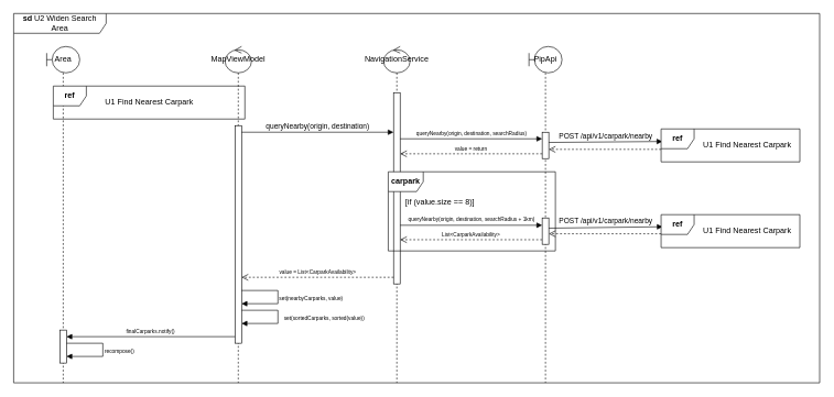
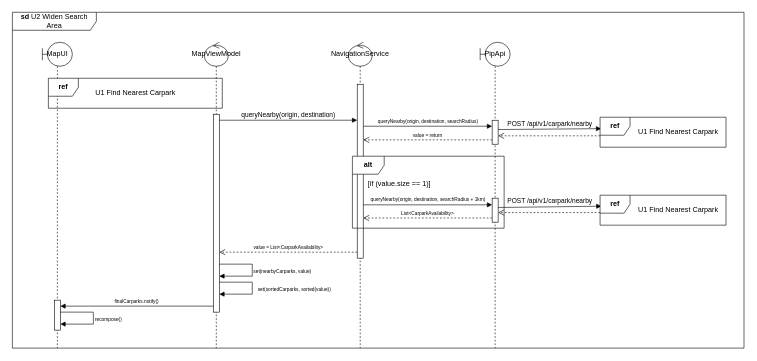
  <mxCell id="0" />
  <mxCell id="1" parent="0" />
  <mxCell id="2" value="NavigationService" style="shape=umlLifeline;perimeter=lifelinePerimeter;whiteSpace=wrap;html=1;container=1;dropTarget=0;collapsible=0;recursiveResize=0;outlineConnect=0;portConstraint=eastwest;newEdgeStyle={&quot;curved&quot;:0,&quot;rounded&quot;:0};participant=umlControl;" vertex="1" parent="1"><mxGeometry x="580" y="70" width="40" height="510" as="geometry" /></mxCell>
  <mxCell id="3" value="" style="html=1;points=[[0,0,0,0,5],[0,1,0,0,-5],[1,0,0,0,5],[1,1,0,0,-5]];perimeter=orthogonalPerimeter;outlineConnect=0;targetShapes=umlLifeline;portConstraint=eastwest;newEdgeStyle={&quot;curved&quot;:0,&quot;rounded&quot;:0};" vertex="1" parent="2"><mxGeometry x="15" y="70" width="10" height="290" as="geometry" /></mxCell>
  <mxCell id="4" value="MapViewModel" style="shape=umlLifeline;perimeter=lifelinePerimeter;whiteSpace=wrap;html=1;container=1;dropTarget=0;collapsible=0;recursiveResize=0;outlineConnect=0;portConstraint=eastwest;newEdgeStyle={&quot;curved&quot;:0,&quot;rounded&quot;:0};participant=umlControl;" vertex="1" parent="1"><mxGeometry x="340" y="70" width="40" height="510" as="geometry" /></mxCell>
  <mxCell id="5" value="" style="html=1;points=[[0,0,0,0,5],[0,1,0,0,-5],[1,0,0,0,5],[1,1,0,0,-5]];perimeter=orthogonalPerimeter;outlineConnect=0;targetShapes=umlLifeline;portConstraint=eastwest;newEdgeStyle={&quot;curved&quot;:0,&quot;rounded&quot;:0};" vertex="1" parent="4"><mxGeometry x="15" y="120" width="10" height="330" as="geometry" /></mxCell>
  <mxCell id="6" value="&lt;font style=&quot;font-size: 11px;&quot;&gt;queryNearby(origin, destination)&lt;/font&gt;" style="html=1;verticalAlign=bottom;endArrow=block;curved=0;rounded=0;fontSize=11;" edge="1" parent="1"><mxGeometry width="80" relative="1" as="geometry"><mxPoint x="365" y="200" as="sourcePoint" /><mxPoint x="595" y="200" as="targetPoint" /><Array as="points" /></mxGeometry></mxCell>
  <mxCell id="7" value="PipApi" style="shape=umlLifeline;perimeter=lifelinePerimeter;whiteSpace=wrap;html=1;container=1;dropTarget=0;collapsible=0;recursiveResize=0;outlineConnect=0;portConstraint=eastwest;newEdgeStyle={&quot;curved&quot;:0,&quot;rounded&quot;:0};participant=umlBoundary;" vertex="1" parent="1"><mxGeometry x="800" y="70" width="50" height="510" as="geometry" /></mxCell>
  <mxCell id="8" value="" style="html=1;points=[[0,0,0,0,5],[0,1,0,0,-5],[1,0,0,0,5],[1,1,0,0,-5]];perimeter=orthogonalPerimeter;outlineConnect=0;targetShapes=umlLifeline;portConstraint=eastwest;newEdgeStyle={&quot;curved&quot;:0,&quot;rounded&quot;:0};" vertex="1" parent="7"><mxGeometry x="20" y="130" width="10" height="40" as="geometry" /></mxCell>
  <mxCell id="9" value="&lt;b&gt;sd &lt;/b&gt;U2 Widen Search Area" style="shape=umlFrame;whiteSpace=wrap;html=1;pointerEvents=0;width=140;height=30;" vertex="1" parent="1"><mxGeometry width="1220" height="560" as="geometry" x="20" y="20" /></mxCell>
  <mxCell id="10" value="&lt;font style=&quot;font-size: 8px;&quot;&gt;queryNearby(origin, destination, searchRadius)&lt;/font&gt;" style="html=1;verticalAlign=bottom;endArrow=block;curved=0;rounded=0;" edge="1" parent="1" source="3" target="8"><mxGeometry width="80" relative="1" as="geometry"><mxPoint x="455" y="209.62" as="sourcePoint" /><mxPoint x="600" y="210" as="targetPoint" /><Array as="points"><mxPoint x="740" y="210" /></Array></mxGeometry></mxCell>
  <mxCell id="11" value="&lt;font style=&quot;font-size: 8px;&quot;&gt;value = return&lt;/font&gt;" style="html=1;verticalAlign=bottom;endArrow=open;dashed=1;endSize=8;curved=0;rounded=0;" edge="1" parent="1"><mxGeometry relative="1" as="geometry"><mxPoint x="820" y="232.71" as="sourcePoint" /><mxPoint x="605" y="232.71" as="targetPoint" /></mxGeometry></mxCell>
  <mxCell id="12" value="&lt;font style=&quot;font-size: 8px;&quot;&gt;queryNearby(origin, destination, searchRadius + 1km)&lt;/font&gt;" style="html=1;verticalAlign=bottom;endArrow=block;curved=0;rounded=0;" edge="1" parent="1"><mxGeometry width="80" relative="1" as="geometry"><mxPoint x="605" y="341.07" as="sourcePoint" /><mxPoint x="820" y="341.07" as="targetPoint" /><Array as="points" /></mxGeometry></mxCell>
  <mxCell id="13" value="&lt;font style=&quot;font-size: 8px;&quot;&gt;List&amp;lt;CarparkAvailability&amp;gt;&lt;/font&gt;" style="html=1;verticalAlign=bottom;endArrow=open;dashed=1;endSize=8;curved=0;rounded=0;" edge="1" parent="1"><mxGeometry relative="1" as="geometry"><mxPoint x="820" y="363" as="sourcePoint" /><mxPoint x="605" y="363" as="targetPoint" /></mxGeometry></mxCell>
  <mxCell id="14" value="&lt;font style=&quot;font-size: 8px;&quot;&gt;value = List&amp;lt;CarparkAvailability&amp;gt;&lt;/font&gt;" style="html=1;verticalAlign=bottom;endArrow=open;dashed=1;endSize=8;curved=0;rounded=0;" edge="1" parent="1"><mxGeometry relative="1" as="geometry"><mxPoint x="595" y="420" as="sourcePoint" /><mxPoint x="365" y="420" as="targetPoint" /></mxGeometry></mxCell>
- <mxCell id="15" value="Area" style="shape=umlLifeline;perimeter=lifelinePerimeter;whiteSpace=wrap;html=1;container=1;dropTarget=0;collapsible=0;recursiveResize=0;outlineConnect=0;portConstraint=eastwest;newEdgeStyle={&quot;curved&quot;:0,&quot;rounded&quot;:0};participant=umlBoundary;" vertex="1" parent="1"><mxGeometry x="70" y="70" width="50" height="510" as="geometry" /></mxCell>
+ <mxCell id="15" value="MapUI" style="shape=umlLifeline;perimeter=lifelinePerimeter;whiteSpace=wrap;html=1;container=1;dropTarget=0;collapsible=0;recursiveResize=0;outlineConnect=0;portConstraint=eastwest;newEdgeStyle={&quot;curved&quot;:0,&quot;rounded&quot;:0};participant=umlBoundary;" vertex="1" parent="1"><mxGeometry x="70" y="70" width="50" height="510" as="geometry" /></mxCell>
  <mxCell id="16" value="" style="html=1;points=[[0,0,0,0,5],[0,1,0,0,-5],[1,0,0,0,5],[1,1,0,0,-5]];perimeter=orthogonalPerimeter;outlineConnect=0;targetShapes=umlLifeline;portConstraint=eastwest;newEdgeStyle={&quot;curved&quot;:0,&quot;rounded&quot;:0};" vertex="1" parent="15"><mxGeometry x="20" y="430" width="10" height="50" as="geometry" /></mxCell>
  <mxCell id="17" value="&lt;font style=&quot;font-size: 8px;&quot;&gt;set(nearbyCarparks, value)&lt;/font&gt;" style="html=1;verticalAlign=bottom;endArrow=block;curved=0;rounded=0;" edge="1" parent="1"><mxGeometry x="0.154" y="-50" width="80" relative="1" as="geometry"><mxPoint x="365" y="440" as="sourcePoint" /><mxPoint x="365" y="460" as="targetPoint" /><Array as="points"><mxPoint x="420" y="440" /><mxPoint x="420" y="460" /></Array><mxPoint x="50" y="50" as="offset" /></mxGeometry></mxCell>
  <mxCell id="18" value="&lt;font style=&quot;font-size: 8px;&quot;&gt;set(sortedCarparks, sorted(value))&lt;/font&gt;" style="html=1;verticalAlign=bottom;endArrow=block;curved=0;rounded=0;" edge="1" parent="1"><mxGeometry x="0.154" y="-70" width="80" relative="1" as="geometry"><mxPoint x="365" y="470" as="sourcePoint" /><mxPoint x="365" y="490" as="targetPoint" /><Array as="points"><mxPoint x="420" y="470" /><mxPoint x="420" y="490" /></Array><mxPoint x="70" y="70" as="offset" /></mxGeometry></mxCell>
  <mxCell id="19" value="&lt;font style=&quot;font-size: 8px;&quot;&gt;finalCarparks.notify()&lt;/font&gt;" style="html=1;verticalAlign=bottom;endArrow=block;curved=0;rounded=0;" edge="1" parent="1" source="5"><mxGeometry width="80" relative="1" as="geometry"><mxPoint x="250" y="500" as="sourcePoint" /><mxPoint x="100" y="510" as="targetPoint" /></mxGeometry></mxCell>
  <mxCell id="20" value="&lt;font style=&quot;font-size: 8px;&quot;&gt;recompose()&lt;/font&gt;" style="html=1;verticalAlign=bottom;endArrow=block;curved=0;rounded=0;" edge="1" parent="1"><mxGeometry x="0.154" y="-25" width="80" relative="1" as="geometry"><mxPoint x="100" y="520" as="sourcePoint" /><mxPoint x="100" y="540" as="targetPoint" /><Array as="points"><mxPoint x="155" y="520" /><mxPoint x="155" y="540" /></Array><mxPoint x="25" y="25" as="offset" /></mxGeometry></mxCell>
  <mxCell id="21" value="&lt;b&gt;ref&lt;/b&gt;" style="shape=umlFrame;whiteSpace=wrap;html=1;pointerEvents=0;recursiveResize=0;container=1;collapsible=0;width=50;height=30;" vertex="1" parent="1"><mxGeometry x="80" y="130" width="290" height="50" as="geometry" /></mxCell>
  <mxCell id="22" value="U1 Find Nearest Carpark" style="text;html=1;align=center;verticalAlign=middle;resizable=0;points=[];autosize=1;strokeColor=none;fillColor=none;" vertex="1" parent="21"><mxGeometry x="65" y="10" width="160" height="30" as="geometry" /></mxCell>
- <mxCell id="23" value="&lt;b&gt;carpark&lt;/b&gt;" style="shape=umlFrame;whiteSpace=wrap;html=1;pointerEvents=0;recursiveResize=0;container=1;collapsible=0;width=53;height=30;" vertex="1" parent="1"><mxGeometry x="587" y="260" width="253" height="120" as="geometry" /></mxCell>
- <mxCell id="24" value="[if (value.size == 8)]" style="text;html=1;align=center;verticalAlign=middle;resizable=0;points=[];autosize=1;strokeColor=none;fillColor=none;" vertex="1" parent="23"><mxGeometry x="13" y="32" width="130" height="30" as="geometry" /></mxCell>
+ <mxCell id="23" value="&lt;b&gt;alt&lt;/b&gt;" style="shape=umlFrame;whiteSpace=wrap;html=1;pointerEvents=0;recursiveResize=0;container=1;collapsible=0;width=53;height=30;" vertex="1" parent="1"><mxGeometry x="587" y="260" width="253" height="120" as="geometry" /></mxCell>
+ <mxCell id="24" value="[if (value.size == 1)]" style="text;html=1;align=center;verticalAlign=middle;resizable=0;points=[];autosize=1;strokeColor=none;fillColor=none;" vertex="1" parent="23"><mxGeometry x="13" y="32" width="130" height="30" as="geometry" /></mxCell>
  <mxCell id="25" value="" style="html=1;points=[[0,0,0,0,5],[0,1,0,0,-5],[1,0,0,0,5],[1,1,0,0,-5]];perimeter=orthogonalPerimeter;outlineConnect=0;targetShapes=umlLifeline;portConstraint=eastwest;newEdgeStyle={&quot;curved&quot;:0,&quot;rounded&quot;:0};" vertex="1" parent="23"><mxGeometry x="233" y="70" width="10" height="40" as="geometry" /></mxCell>
  <mxCell id="26" value="POST /api/v1/carpark/nearby" style="html=1;verticalAlign=bottom;endArrow=block;curved=0;rounded=0;entryX=0.009;entryY=0.381;entryDx=0;entryDy=0;entryPerimeter=0;" edge="1" parent="1" target="27"><mxGeometry width="80" relative="1" as="geometry"><mxPoint x="830" y="215.52" as="sourcePoint" /><mxPoint x="1001.38" y="218.2" as="targetPoint" /></mxGeometry></mxCell>
  <mxCell id="27" value="&lt;b&gt;ref&lt;/b&gt;" style="shape=umlFrame;whiteSpace=wrap;html=1;pointerEvents=0;recursiveResize=0;container=1;collapsible=0;width=50;height=30;" vertex="1" parent="1"><mxGeometry x="1000" y="195" width="210" height="50" as="geometry" /></mxCell>
  <mxCell id="28" value="U1 Find Nearest Carpark" style="text;html=1;align=center;verticalAlign=middle;resizable=0;points=[];autosize=1;strokeColor=none;fillColor=none;" vertex="1" parent="27"><mxGeometry x="50" y="10" width="160" height="30" as="geometry" /></mxCell>
  <mxCell id="29" value="" style="html=1;verticalAlign=bottom;endArrow=open;dashed=1;endSize=8;curved=0;rounded=0;" edge="1" parent="1"><mxGeometry relative="1" as="geometry"><mxPoint x="1000" y="226" as="sourcePoint" /><mxPoint x="830" y="226" as="targetPoint" /></mxGeometry></mxCell>
  <mxCell id="30" value="POST /api/v1/carpark/nearby" style="html=1;verticalAlign=bottom;endArrow=block;curved=0;rounded=0;entryX=0.011;entryY=0.367;entryDx=0;entryDy=0;entryPerimeter=0;" edge="1" parent="1" target="31"><mxGeometry width="80" relative="1" as="geometry"><mxPoint x="830" y="345.52" as="sourcePoint" /><mxPoint x="1001.38" y="348.2" as="targetPoint" /></mxGeometry></mxCell>
  <mxCell id="31" value="&lt;b&gt;ref&lt;/b&gt;" style="shape=umlFrame;whiteSpace=wrap;html=1;pointerEvents=0;recursiveResize=0;container=1;collapsible=0;width=50;height=30;" vertex="1" parent="1"><mxGeometry x="1000" y="325" width="210" height="50" as="geometry" /></mxCell>
  <mxCell id="32" value="U1 Find Nearest Carpark" style="text;html=1;align=center;verticalAlign=middle;resizable=0;points=[];autosize=1;strokeColor=none;fillColor=none;" vertex="1" parent="31"><mxGeometry x="50" y="10" width="160" height="30" as="geometry" /></mxCell>
  <mxCell id="33" value="" style="html=1;verticalAlign=bottom;endArrow=open;dashed=1;endSize=8;curved=0;rounded=0;" edge="1" parent="1"><mxGeometry relative="1" as="geometry"><mxPoint x="1000" y="354" as="sourcePoint" /><mxPoint x="830" y="354" as="targetPoint" /></mxGeometry></mxCell>
